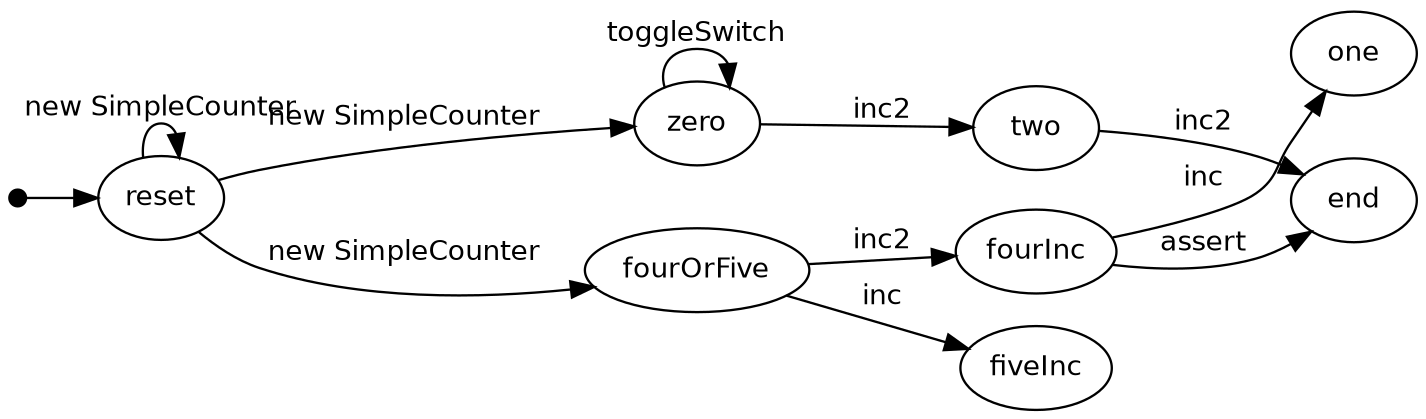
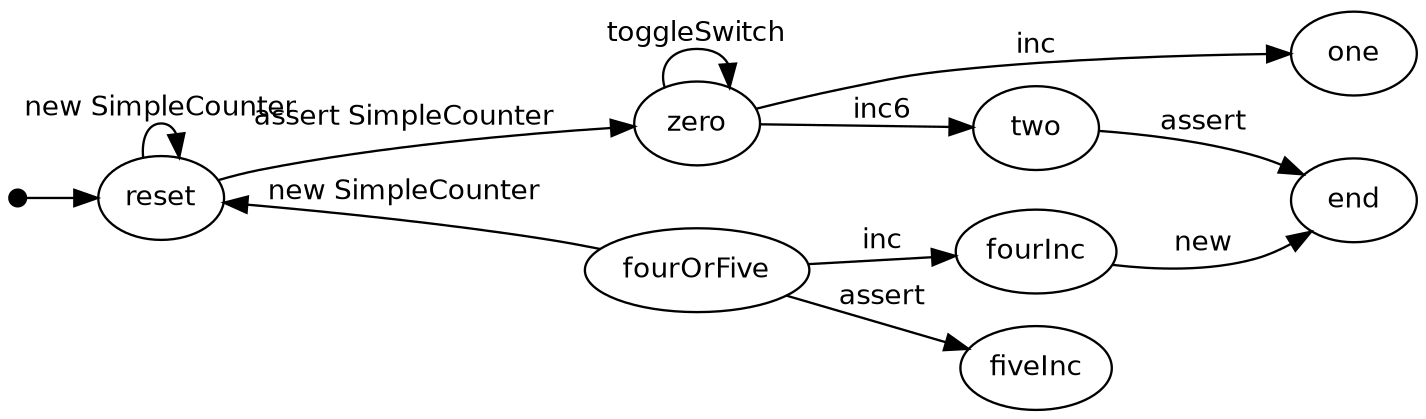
  digraph {
    nodesep=0.2
    rankdir=LR
    ranksep=0.4
    node [fontname=Helvetica fontsize=12.0 margin=0.07]
    edge [fontname=Helvetica fontsize=12.0 margin=0.05]
    "" [height=0.1 shape=point]
    reset
    zero
    fourOrFive
    one
    two
    fourInc
    fiveInc
    end
    "" -> reset
    reset -> reset [label=" new SimpleCounter "]
-   reset -> zero [label=" new SimpleCounter "]
-   reset -> fourOrFive [label=" new SimpleCounter "]
+   reset -> zero [label=" assert SimpleCounter "]
+   fourOrFive -> reset [label=" new SimpleCounter "]
    zero -> zero [label=" toggleSwitch "]
-   fourInc -> one [label=" inc "]
-   zero -> two [label=" inc2 "]
-   fourOrFive -> fourInc [label=" inc2 "]
-   fourOrFive -> fiveInc [label=" inc "]
-   two -> end [label=" inc2 "]
-   fourInc -> end [label=" assert "]
+   zero -> one [label=" inc "]
+   zero -> two [label=" inc6 "]
+   fourOrFive -> fourInc [label=" inc "]
+   fourOrFive -> fiveInc [label=" assert "]
+   two -> end [label=" assert "]
+   fourInc -> end [label=" new "]
  }
